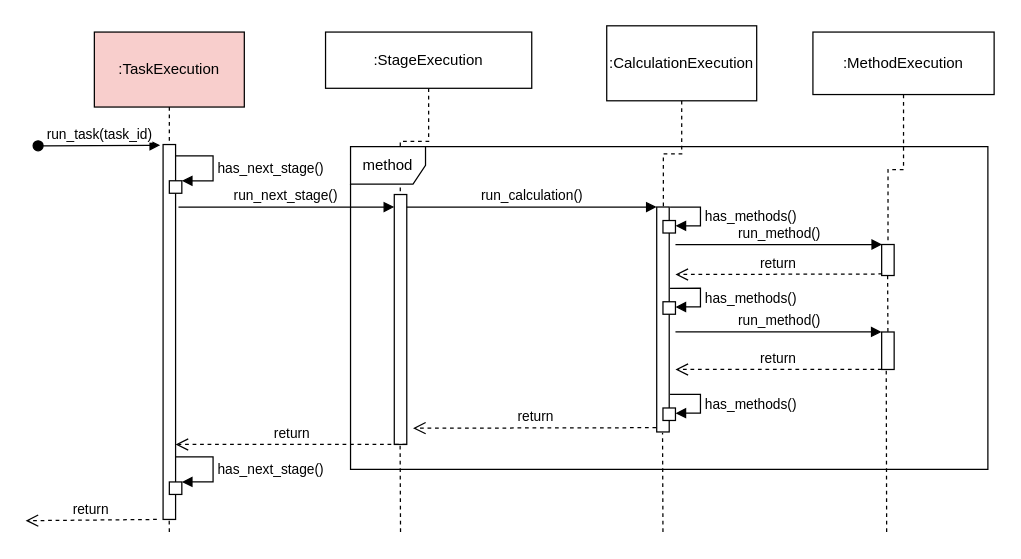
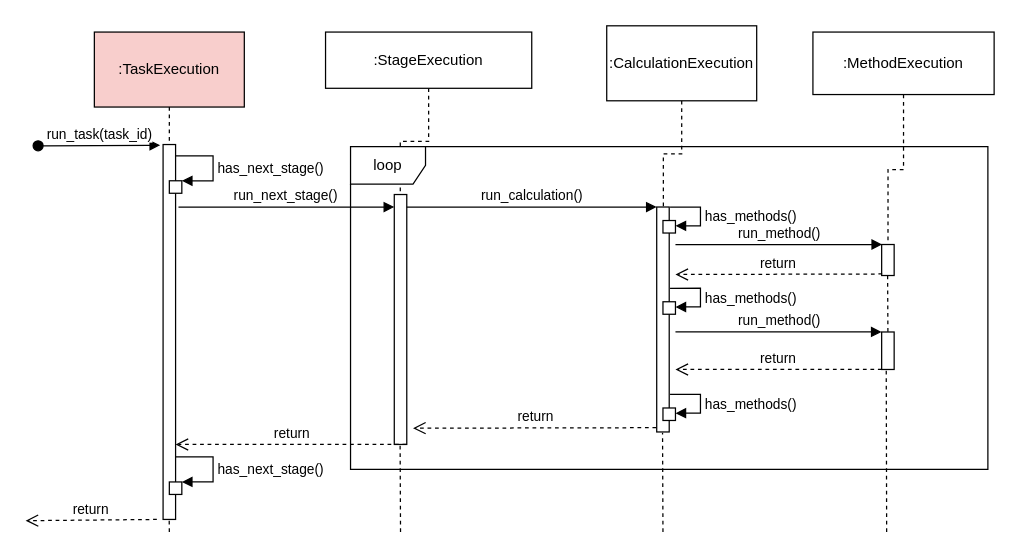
  <mxCell id="0" />
  <mxCell id="1" parent="0" />
  <mxCell id="2" style="rounded=0;orthogonalLoop=1;jettySize=auto;html=1;exitX=0.5;exitY=1;exitDx=0;exitDy=0;edgeStyle=orthogonalEdgeStyle;endArrow=none;endFill=0;dashed=1;" parent="1" source="3" target="12" edge="1"><mxGeometry relative="1" as="geometry"><Array as="points"><mxPoint x="135" y="95" /><mxPoint x="135" y="95" /></Array></mxGeometry></mxCell>
  <mxCell id="3" value=":TaskExecution" style="rounded=0;whiteSpace=wrap;html=1;fillColor=#f8cecc;" parent="1" vertex="1"><mxGeometry x="75" y="25" width="120" height="60" as="geometry" /></mxCell>
  <mxCell id="4" style="edgeStyle=orthogonalEdgeStyle;rounded=0;orthogonalLoop=1;jettySize=auto;html=1;exitX=0.5;exitY=1;exitDx=0;exitDy=0;entryX=0.48;entryY=0.005;entryDx=0;entryDy=0;entryPerimeter=0;endArrow=none;endFill=0;dashed=1;" parent="1" source="5" target="11" edge="1"><mxGeometry relative="1" as="geometry" /></mxCell>
  <mxCell id="5" value=":StageExecution" style="rounded=0;whiteSpace=wrap;html=1;" parent="1" vertex="1"><mxGeometry x="260" y="25" width="165" height="45" as="geometry" /></mxCell>
  <mxCell id="6" style="edgeStyle=orthogonalEdgeStyle;rounded=0;orthogonalLoop=1;jettySize=auto;html=1;exitX=0.5;exitY=1;exitDx=0;exitDy=0;entryX=0.533;entryY=0;entryDx=0;entryDy=0;entryPerimeter=0;dashed=1;endArrow=none;endFill=0;" parent="1" source="7" target="13" edge="1"><mxGeometry relative="1" as="geometry" /></mxCell>
  <mxCell id="7" value=":CalculationExecution" style="rounded=0;whiteSpace=wrap;html=1;" parent="1" vertex="1"><mxGeometry x="485" y="20" width="120" height="60" as="geometry" /></mxCell>
  <mxCell id="8" style="edgeStyle=orthogonalEdgeStyle;rounded=0;orthogonalLoop=1;jettySize=auto;html=1;exitX=0.5;exitY=1;exitDx=0;exitDy=0;entryX=0.507;entryY=0;entryDx=0;entryDy=0;entryPerimeter=0;dashed=1;endArrow=none;endFill=0;" edge="1" parent="1" source="9" target="26"><mxGeometry relative="1" as="geometry" /></mxCell>
  <mxCell id="9" value=":MethodExecution" style="rounded=0;whiteSpace=wrap;html=1;" parent="1" vertex="1"><mxGeometry x="650" y="25" width="145" height="50" as="geometry" /></mxCell>
  <mxCell id="10" style="edgeStyle=orthogonalEdgeStyle;rounded=0;orthogonalLoop=1;jettySize=auto;html=1;exitX=0.5;exitY=1;exitDx=0;exitDy=0;" parent="1" source="9" target="9" edge="1"><mxGeometry relative="1" as="geometry" /></mxCell>
  <mxCell id="11" value="" style="html=1;points=[];perimeter=orthogonalPerimeter;" parent="1" vertex="1"><mxGeometry x="315" y="155" width="10" height="200" as="geometry" /></mxCell>
  <mxCell id="12" value="" style="html=1;points=[];perimeter=orthogonalPerimeter;" parent="1" vertex="1"><mxGeometry x="130" y="115" width="10" height="300" as="geometry" /></mxCell>
  <mxCell id="13" value="" style="html=1;points=[];perimeter=orthogonalPerimeter;" parent="1" vertex="1"><mxGeometry x="525" y="165" width="10" height="180" as="geometry" /></mxCell>
  <mxCell id="14" value="run_task(task_id)" style="html=1;verticalAlign=bottom;startArrow=oval;startFill=1;endArrow=block;startSize=8;rounded=0;entryX=-0.233;entryY=0.002;entryDx=0;entryDy=0;entryPerimeter=0;" parent="1" target="12" edge="1"><mxGeometry width="60" relative="1" as="geometry"><mxPoint x="30" y="116" as="sourcePoint" /><mxPoint x="120" y="115" as="targetPoint" /></mxGeometry></mxCell>
  <mxCell id="15" value="" style="html=1;points=[];perimeter=orthogonalPerimeter;" parent="1" vertex="1"><mxGeometry x="135" y="144" width="10" height="10" as="geometry" /></mxCell>
  <mxCell id="16" value="has_next_stage()" style="edgeStyle=orthogonalEdgeStyle;html=1;align=left;spacingLeft=2;endArrow=block;rounded=0;" parent="1" target="15" edge="1"><mxGeometry x="0.067" relative="1" as="geometry"><mxPoint x="140" y="124" as="sourcePoint" /><Array as="points"><mxPoint x="170" y="124" /><mxPoint x="170" y="144" /></Array><mxPoint as="offset" /></mxGeometry></mxCell>
  <mxCell id="17" value="" style="html=1;points=[];perimeter=orthogonalPerimeter;" parent="1" vertex="1"><mxGeometry x="135" y="385" width="10" height="10" as="geometry" /></mxCell>
  <mxCell id="18" value="has_next_stage()" style="edgeStyle=orthogonalEdgeStyle;html=1;align=left;spacingLeft=2;endArrow=block;rounded=0;" parent="1" target="17" edge="1"><mxGeometry x="0.067" relative="1" as="geometry"><mxPoint x="140" y="365" as="sourcePoint" /><Array as="points"><mxPoint x="170" y="365" /><mxPoint x="170" y="385" /></Array><mxPoint as="offset" /></mxGeometry></mxCell>
  <mxCell id="19" value="" style="html=1;points=[];perimeter=orthogonalPerimeter;" parent="1" vertex="1"><mxGeometry x="530" y="175.81" width="10" height="10" as="geometry" /></mxCell>
  <mxCell id="20" value="has_methods()" style="edgeStyle=orthogonalEdgeStyle;html=1;align=left;spacingLeft=2;endArrow=block;rounded=0;exitX=1.067;exitY=0.021;exitDx=0;exitDy=0;exitPerimeter=0;" parent="1" target="19" edge="1"><mxGeometry x="0.067" relative="1" as="geometry"><mxPoint x="535.67" y="165.01" as="sourcePoint" /><Array as="points"><mxPoint x="560" y="165" /><mxPoint x="560" y="180" /></Array><mxPoint as="offset" /></mxGeometry></mxCell>
  <mxCell id="21" value="run_next_stage()" style="html=1;verticalAlign=bottom;endArrow=block;rounded=0;exitX=1.233;exitY=0.167;exitDx=0;exitDy=0;exitPerimeter=0;" parent="1" source="12" target="11" edge="1"><mxGeometry width="80" relative="1" as="geometry"><mxPoint x="150" y="165" as="sourcePoint" /><mxPoint x="220" y="210.81" as="targetPoint" /><Array as="points"><mxPoint x="260" y="165" /></Array></mxGeometry></mxCell>
  <mxCell id="22" value="run_calculation()" style="html=1;verticalAlign=bottom;endArrow=block;rounded=0;entryX=0;entryY=0;entryDx=0;entryDy=0;entryPerimeter=0;" parent="1" target="13" edge="1"><mxGeometry width="80" relative="1" as="geometry"><mxPoint x="325" y="165" as="sourcePoint" /><mxPoint x="495" y="165" as="targetPoint" /><Array as="points" /></mxGeometry></mxCell>
  <mxCell id="23" value="" style="html=1;points=[];perimeter=orthogonalPerimeter;" vertex="1" parent="1"><mxGeometry x="530" y="240.81" width="10" height="10" as="geometry" /></mxCell>
  <mxCell id="24" value="has_methods()" style="edgeStyle=orthogonalEdgeStyle;html=1;align=left;spacingLeft=2;endArrow=block;rounded=0;exitX=1.067;exitY=0.021;exitDx=0;exitDy=0;exitPerimeter=0;" edge="1" parent="1" target="23"><mxGeometry x="0.067" relative="1" as="geometry"><mxPoint x="535.67" y="230.01" as="sourcePoint" /><Array as="points"><mxPoint x="560" y="230" /><mxPoint x="560" y="245" /></Array><mxPoint as="offset" /></mxGeometry></mxCell>
  <mxCell id="25" value="return" style="html=1;verticalAlign=bottom;endArrow=open;dashed=1;endSize=8;rounded=0;exitX=-0.04;exitY=0.981;exitDx=0;exitDy=0;exitPerimeter=0;" edge="1" parent="1" source="13"><mxGeometry relative="1" as="geometry"><mxPoint x="490" y="265" as="sourcePoint" /><mxPoint x="330" y="342" as="targetPoint" /></mxGeometry></mxCell>
  <mxCell id="26" value="" style="html=1;points=[];perimeter=orthogonalPerimeter;" vertex="1" parent="1"><mxGeometry x="705" y="195" width="10" height="24.81" as="geometry" /></mxCell>
  <mxCell id="27" value="" style="html=1;points=[];perimeter=orthogonalPerimeter;" vertex="1" parent="1"><mxGeometry x="705" y="265" width="10" height="30" as="geometry" /></mxCell>
  <mxCell id="28" value="run_method()" style="html=1;verticalAlign=bottom;endArrow=block;rounded=0;entryX=0;entryY=0;entryDx=0;entryDy=0;entryPerimeter=0;" edge="1" parent="1" target="27"><mxGeometry width="80" relative="1" as="geometry"><mxPoint x="540" y="265" as="sourcePoint" /><mxPoint x="730" y="205" as="targetPoint" /></mxGeometry></mxCell>
  <mxCell id="29" value="run_method()" style="html=1;verticalAlign=bottom;endArrow=block;rounded=0;entryX=0;entryY=0;entryDx=0;entryDy=0;entryPerimeter=0;" edge="1" parent="1"><mxGeometry width="80" relative="1" as="geometry"><mxPoint x="540" y="195" as="sourcePoint" /><mxPoint x="705.4" y="195" as="targetPoint" /></mxGeometry></mxCell>
  <mxCell id="30" value="return" style="html=1;verticalAlign=bottom;endArrow=open;dashed=1;endSize=8;rounded=0;exitX=0.04;exitY=0.951;exitDx=0;exitDy=0;exitPerimeter=0;" edge="1" parent="1" source="26"><mxGeometry relative="1" as="geometry"><mxPoint x="690" y="219.81" as="sourcePoint" /><mxPoint x="540" y="219" as="targetPoint" /></mxGeometry></mxCell>
  <mxCell id="31" value="return" style="html=1;verticalAlign=bottom;endArrow=open;dashed=1;endSize=8;rounded=0;exitX=0.04;exitY=0.951;exitDx=0;exitDy=0;exitPerimeter=0;" edge="1" parent="1"><mxGeometry relative="1" as="geometry"><mxPoint x="705" y="295.004" as="sourcePoint" /><mxPoint x="540" y="295" as="targetPoint" /></mxGeometry></mxCell>
  <mxCell id="32" value="" style="endArrow=none;dashed=1;html=1;rounded=0;entryX=0.476;entryY=0.958;entryDx=0;entryDy=0;entryPerimeter=0;exitX=0.5;exitY=-0.004;exitDx=0;exitDy=0;exitPerimeter=0;" edge="1" parent="1" source="27" target="26"><mxGeometry width="50" height="50" relative="1" as="geometry"><mxPoint x="720" y="275" as="sourcePoint" /><mxPoint x="770" y="225" as="targetPoint" /></mxGeometry></mxCell>
  <mxCell id="33" value="" style="html=1;points=[];perimeter=orthogonalPerimeter;" vertex="1" parent="1"><mxGeometry x="530" y="325.81" width="10" height="10" as="geometry" /></mxCell>
  <mxCell id="34" value="has_methods()" style="edgeStyle=orthogonalEdgeStyle;html=1;align=left;spacingLeft=2;endArrow=block;rounded=0;exitX=1.067;exitY=0.021;exitDx=0;exitDy=0;exitPerimeter=0;" edge="1" parent="1" target="33"><mxGeometry x="0.067" relative="1" as="geometry"><mxPoint x="535.67" y="315.01" as="sourcePoint" /><Array as="points"><mxPoint x="560" y="315" /><mxPoint x="560" y="330" /></Array><mxPoint as="offset" /></mxGeometry></mxCell>
  <mxCell id="35" value="" style="endArrow=none;dashed=1;html=1;rounded=0;entryX=0.367;entryY=0.989;entryDx=0;entryDy=0;entryPerimeter=0;" edge="1" parent="1" target="27"><mxGeometry width="50" height="50" relative="1" as="geometry"><mxPoint x="709" y="425" as="sourcePoint" /><mxPoint x="720" y="305.81" as="targetPoint" /></mxGeometry></mxCell>
  <mxCell id="36" value="return" style="html=1;verticalAlign=bottom;endArrow=open;dashed=1;endSize=8;rounded=0;exitX=-0.04;exitY=0.981;exitDx=0;exitDy=0;exitPerimeter=0;" edge="1" parent="1"><mxGeometry relative="1" as="geometry"><mxPoint x="324.6" y="355" as="sourcePoint" /><mxPoint x="140" y="355" as="targetPoint" /></mxGeometry></mxCell>
  <mxCell id="37" value="return" style="html=1;verticalAlign=bottom;endArrow=open;dashed=1;endSize=8;rounded=0;exitX=-0.04;exitY=0.981;exitDx=0;exitDy=0;exitPerimeter=0;" edge="1" parent="1"><mxGeometry relative="1" as="geometry"><mxPoint x="125" y="415" as="sourcePoint" /><mxPoint x="20" y="416" as="targetPoint" /></mxGeometry></mxCell>
  <mxCell id="38" value="" style="endArrow=none;dashed=1;html=1;rounded=0;entryX=0.467;entryY=1.004;entryDx=0;entryDy=0;entryPerimeter=0;" edge="1" parent="1" target="13"><mxGeometry width="50" height="50" relative="1" as="geometry"><mxPoint x="530" y="425" as="sourcePoint" /><mxPoint x="540" y="415" as="targetPoint" /></mxGeometry></mxCell>
  <mxCell id="39" value="" style="endArrow=none;dashed=1;html=1;rounded=0;entryX=0.467;entryY=1.004;entryDx=0;entryDy=0;entryPerimeter=0;" edge="1" parent="1"><mxGeometry width="50" height="50" relative="1" as="geometry"><mxPoint x="320" y="425" as="sourcePoint" /><mxPoint x="319.67" y="355" as="targetPoint" /></mxGeometry></mxCell>
  <mxCell id="40" value="" style="endArrow=none;dashed=1;html=1;rounded=0;entryX=0.49;entryY=1.002;entryDx=0;entryDy=0;entryPerimeter=0;" edge="1" parent="1" target="12"><mxGeometry width="50" height="50" relative="1" as="geometry"><mxPoint x="135" y="425" as="sourcePoint" /><mxPoint x="329.67" y="365" as="targetPoint" /></mxGeometry></mxCell>
- <mxCell id="41" value="method" style="shape=umlFrame;whiteSpace=wrap;html=1;" vertex="1" parent="1"><mxGeometry x="280" y="116.62" width="510" height="258.38" as="geometry" /></mxCell>
+ <mxCell id="41" value="loop" style="shape=umlFrame;whiteSpace=wrap;html=1;" vertex="1" parent="1"><mxGeometry x="280" y="116.62" width="510" height="258.38" as="geometry" /></mxCell>
